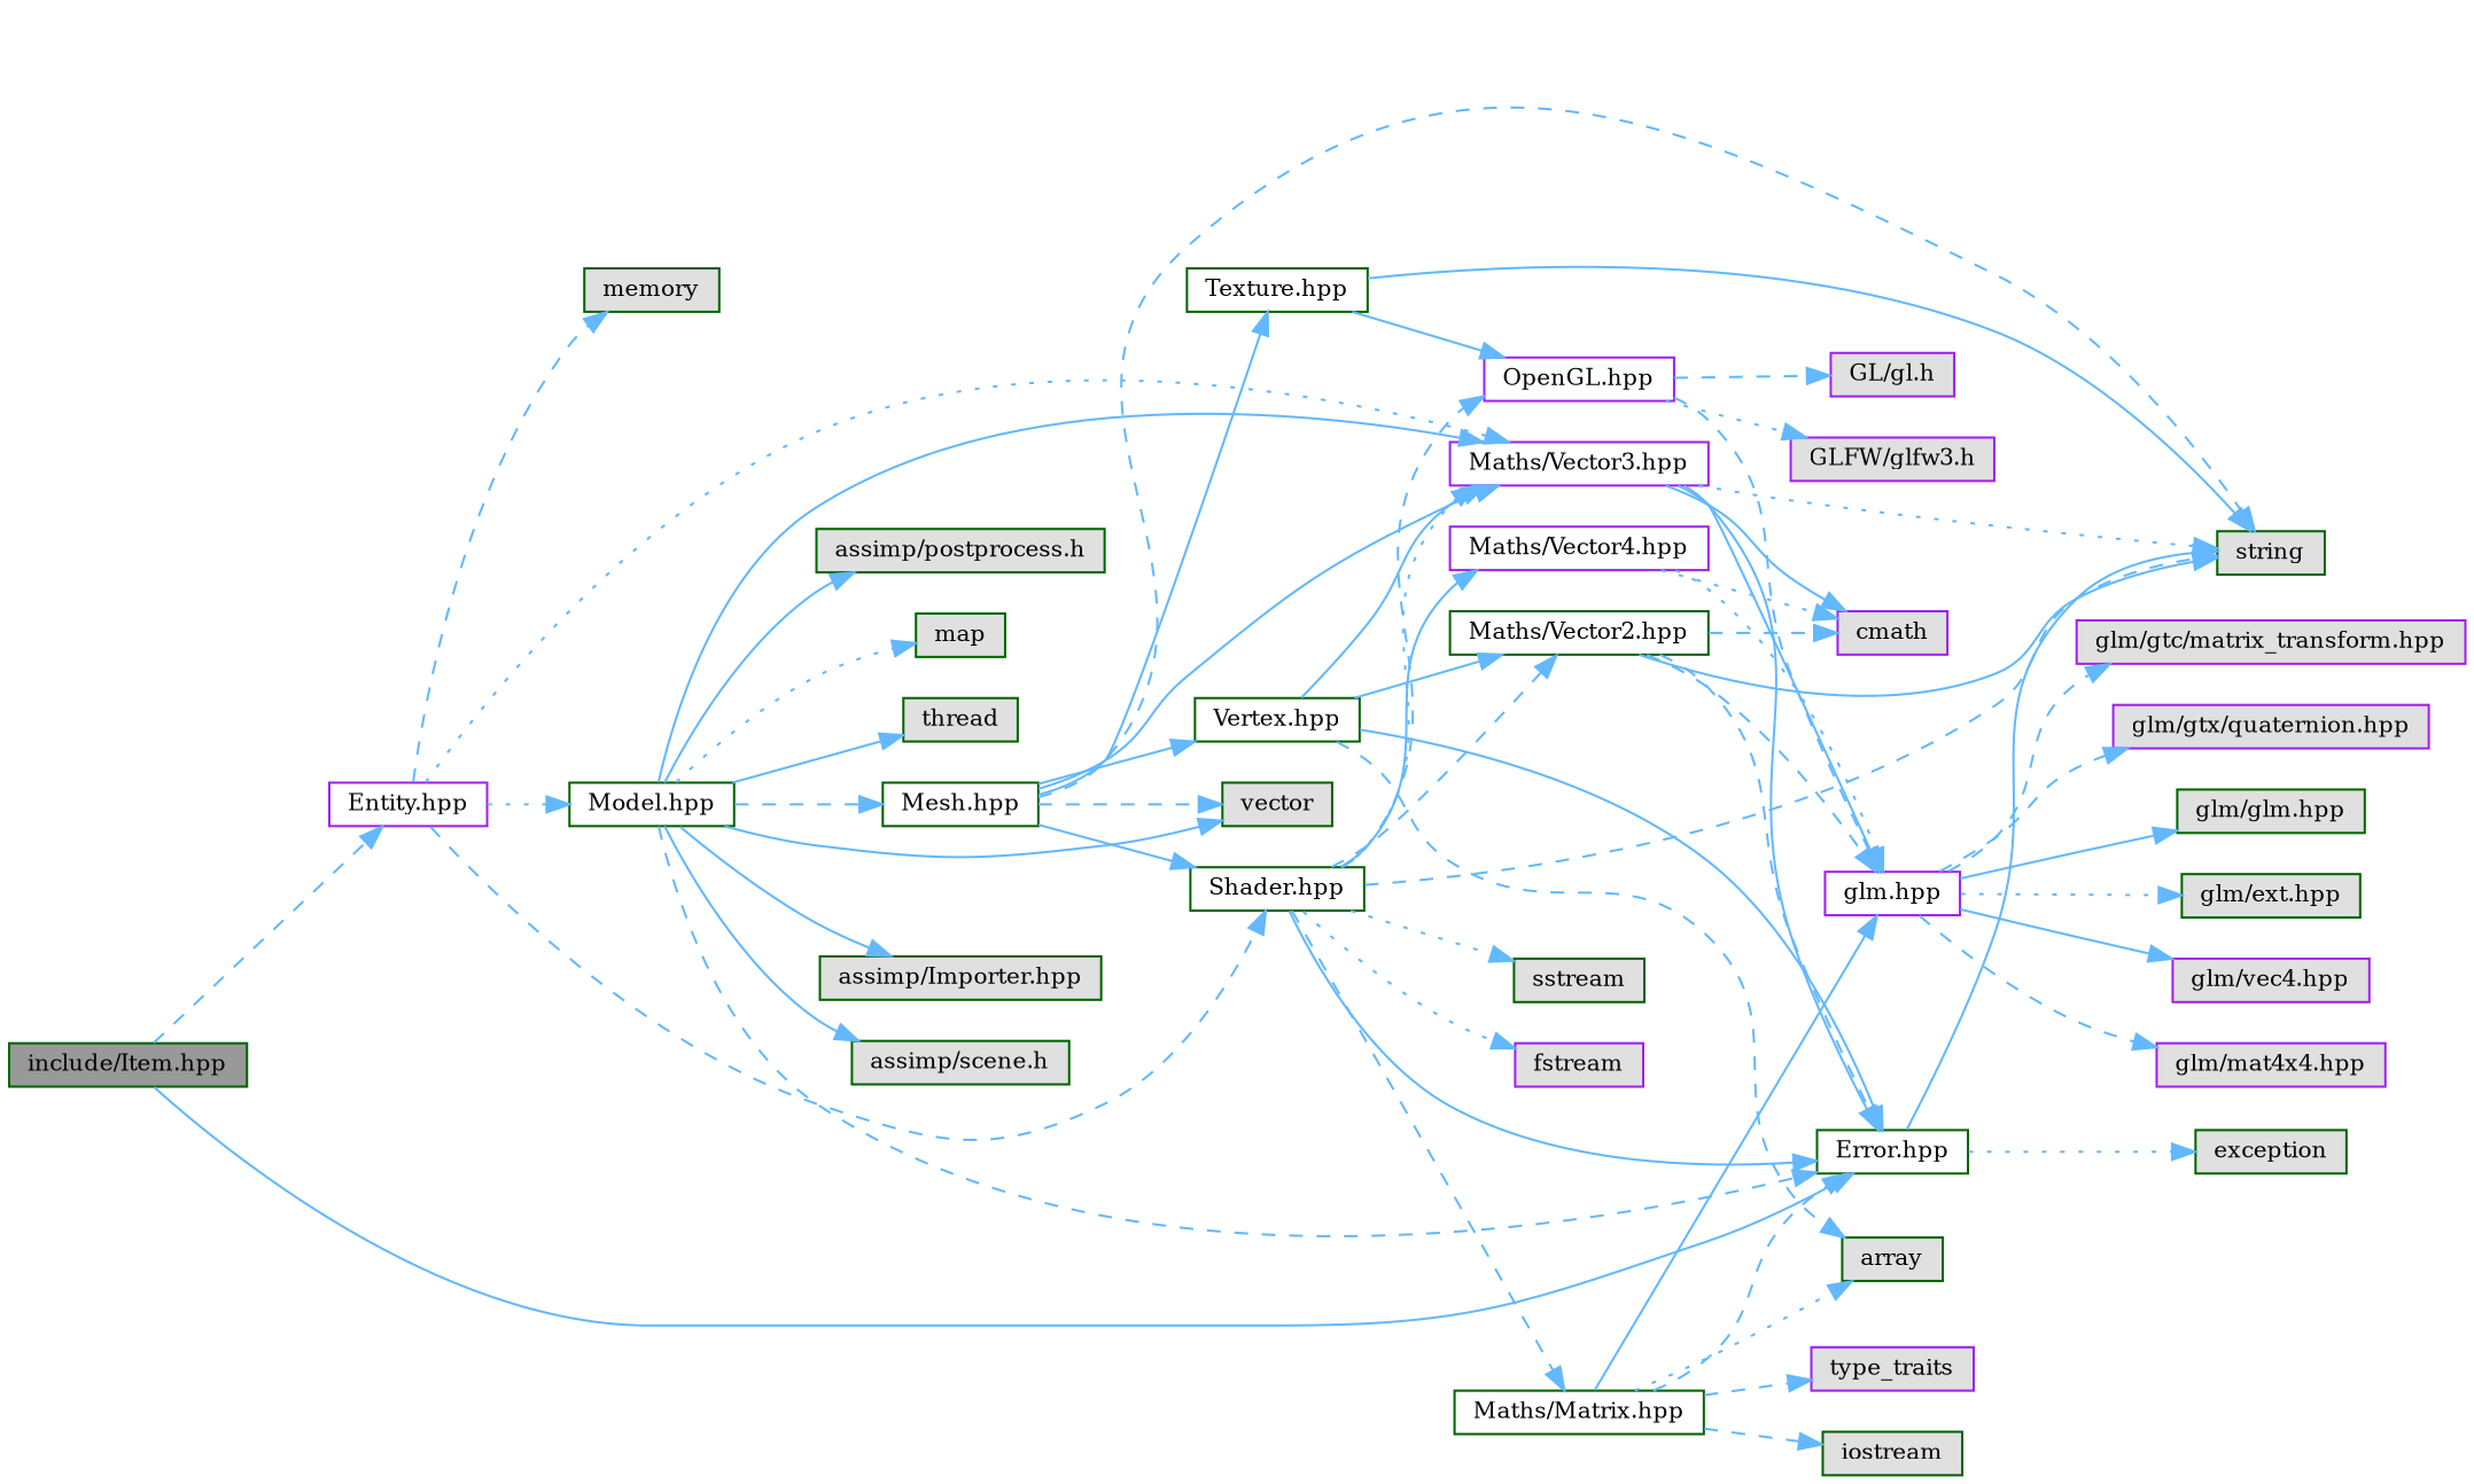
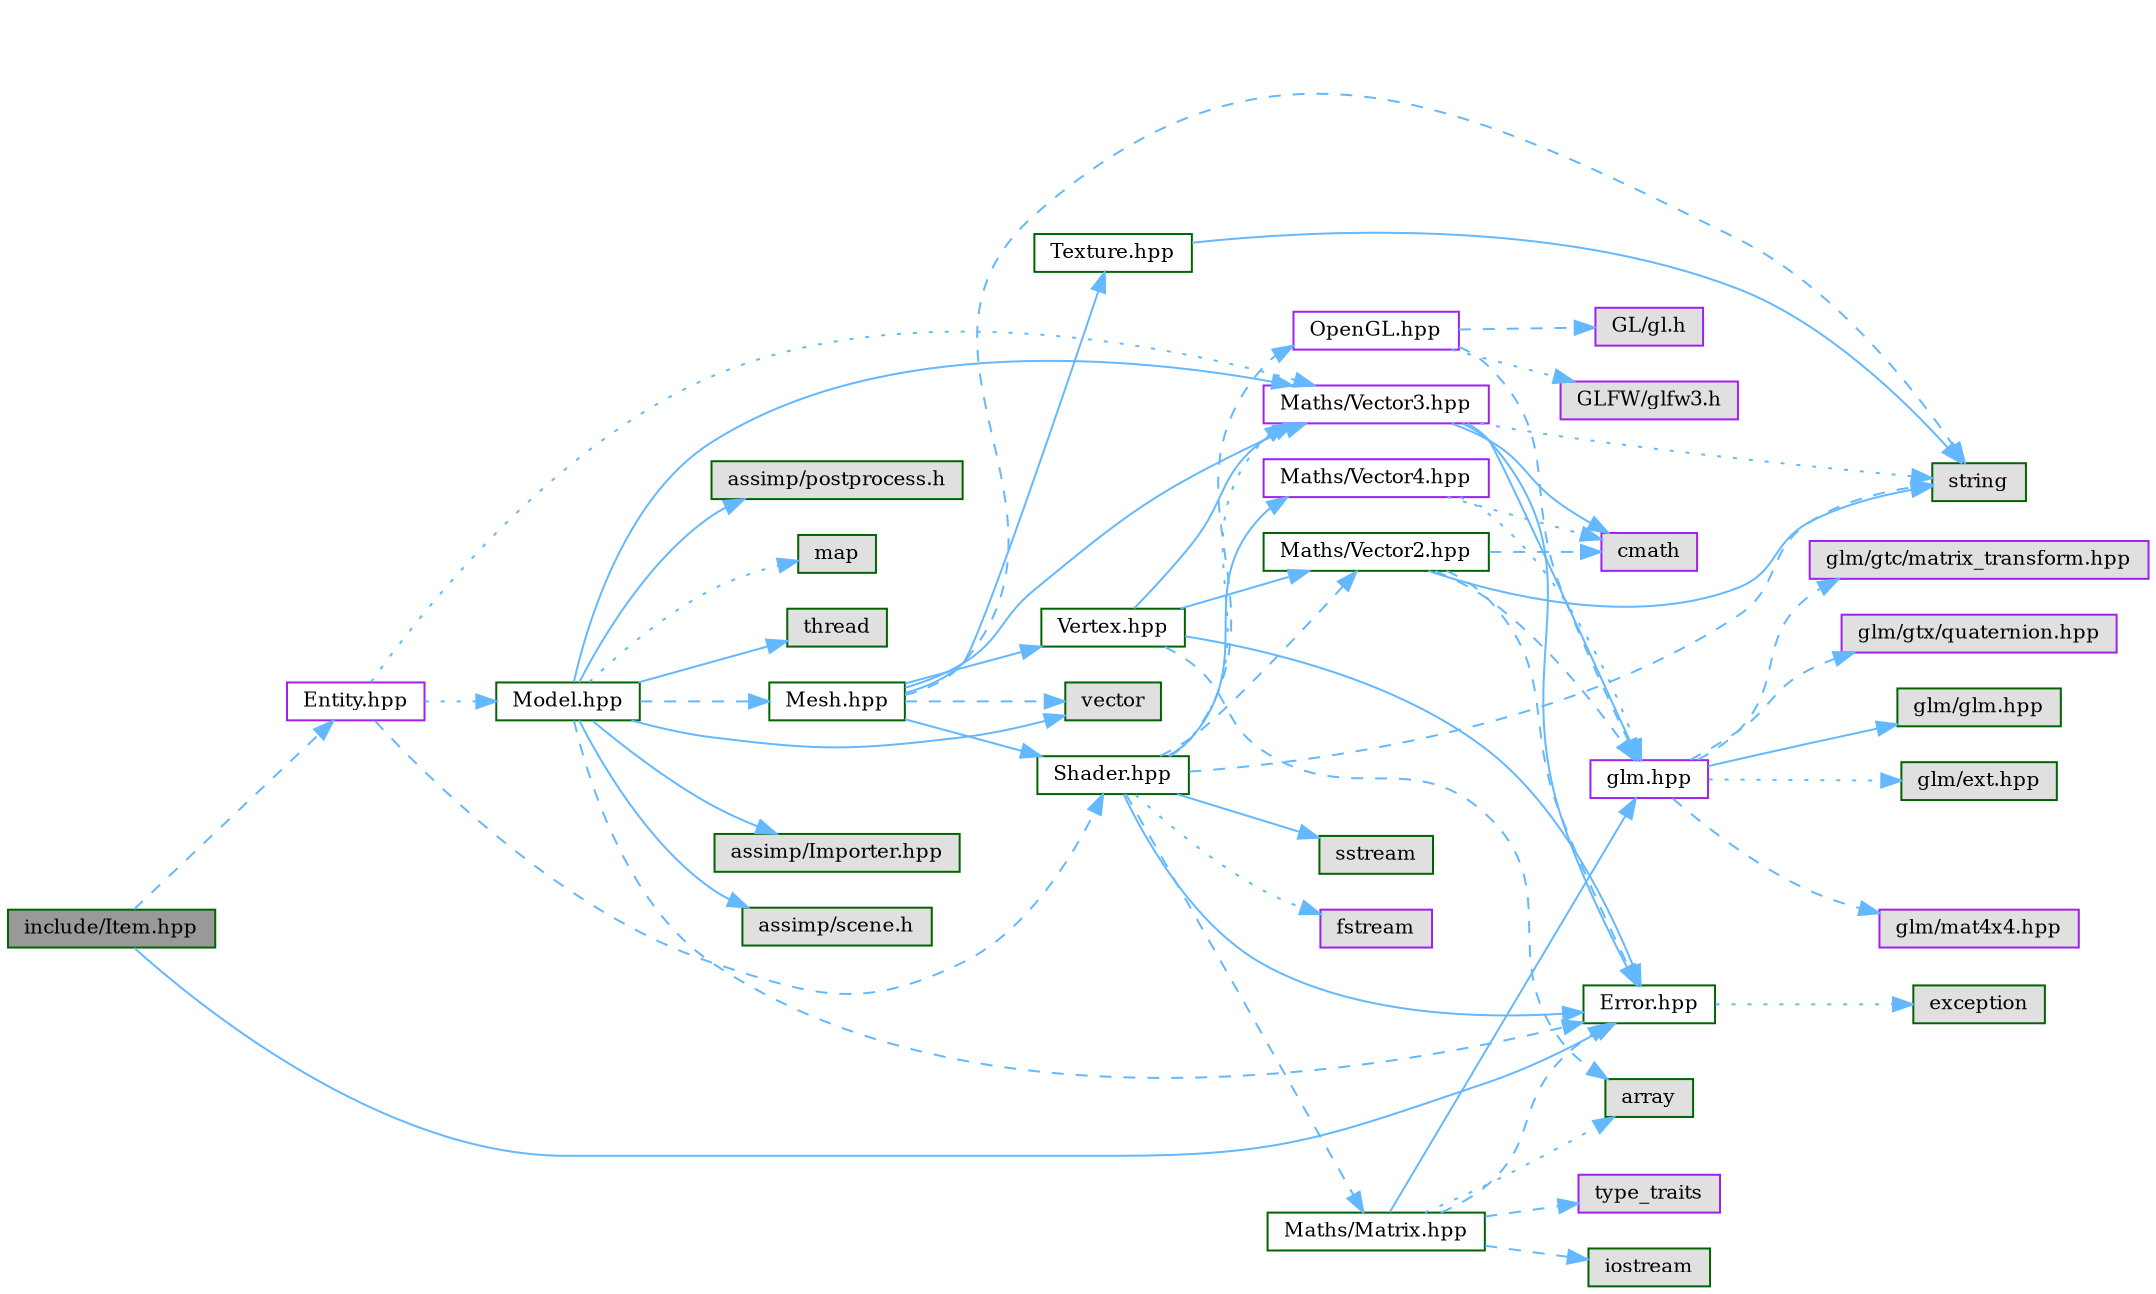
  digraph {
    fontname="DejaVu Serif"
    rankdir=LR
    node [color=darkgreen fillcolor="#E0E0E0" fontname="DejaVu Serif" fontsize=10 shape=box style=filled]
    edge [color=steelblue1 fontname="DejaVu Serif" fontsize=10 labelfontname=Helvetica labelfontsize=10 style=solid]
    n1 [fillcolor=grey60 fontcolor=black height=0.2 label="include/Item.hpp" width=0.4]
    n2 [color=purple fillcolor=white height=0.2 label="Entity.hpp" width=0.4]
    n3 [fillcolor=white height=0.2 label="Error.hpp" width=0.4]
    n4 [color=purple fillcolor=white height=0.2 label="Maths/Vector3.hpp" width=0.4]
    n5 [fillcolor=white height=0.2 label="Model.hpp" width=0.4]
    n6 [fillcolor=white height=0.2 label="Shader.hpp" width=0.4]
-   n7 [height=0.2 label=memory width=0.4]
    n8 [height=0.2 label=string width=0.4]
    n9 [height=0.2 label=exception width=0.4]
    n10 [color=purple fillcolor=white height=0.2 label="glm.hpp" width=0.4]
    n11 [color=purple height=0.2 label=cmath width=0.4]
    n12 [fillcolor=white height=0.2 label="Mesh.hpp" width=0.4]
    n13 [height=0.2 label=vector width=0.4]
    n14 [height=0.2 label="assimp/Importer.hpp" width=0.4]
    n15 [height=0.2 label="assimp/scene.h" width=0.4]
    n16 [height=0.2 label="assimp/postprocess.h" width=0.4]
    n17 [height=0.2 label=map width=0.4]
    n18 [height=0.2 label=thread width=0.4]
    n19 [color=purple fillcolor=white height=0.2 label="OpenGL.hpp" width=0.4]
    n20 [fillcolor=white height=0.2 label="Maths/Matrix.hpp" width=0.4]
    n21 [fillcolor=white height=0.2 label="Maths/Vector2.hpp" width=0.4]
    n22 [color=purple fillcolor=white height=0.2 label="Maths/Vector4.hpp" width=0.4]
    n23 [color=purple height=0.2 label=fstream width=0.4]
    n24 [height=0.2 label=sstream width=0.4]
    n25 [height=0.2 label="glm/glm.hpp" width=0.4]
    n26 [height=0.2 label="glm/ext.hpp" width=0.4]
-   n27 [color=purple height=0.2 label="glm/vec4.hpp" width=0.4]
    n28 [color=purple height=0.2 label="glm/mat4x4.hpp" width=0.4]
    n29 [color=purple height=0.2 label="glm/gtc/matrix_transform.hpp" width=0.4]
    n30 [color=purple height=0.2 label="glm/gtx/quaternion.hpp" width=0.4]
    n31 [fillcolor=white height=0.2 label="Texture.hpp" width=0.4]
    n32 [fillcolor=white height=0.2 label="Vertex.hpp" width=0.4]
    n33 [height=0.2 label=array width=0.4]
    n34 [color=purple height=0.2 label="GL/gl.h" width=0.4]
    n35 [color=purple height=0.2 label="GLFW/glfw3.h" width=0.4]
    n36 [height=0.2 label=iostream width=0.4]
    n37 [color=purple height=0.2 label=type_traits width=0.4]
    n1 -> n2 [style=dashed]
    n1 -> n3
    n2 -> n4 [style=dotted]
    n2 -> n5 [style=dotted]
    n2 -> n6 [style=dashed]
-   n2 -> n7 [style=dashed]
-   n3 -> n8
    n3 -> n9 [style=dotted]
    n4 -> n3
    n4 -> n8 [style=dotted]
    n4 -> n10
    n4 -> n11
    n5 -> n3 [style=dashed]
    n5 -> n4
    n5 -> n12 [style=dashed]
    n5 -> n13
    n5 -> n14
    n5 -> n15
    n5 -> n16
    n5 -> n17 [style=dotted]
    n5 -> n18
    n6 -> n3
    n6 -> n4 [style=dotted]
    n6 -> n8 [style=dashed]
    n6 -> n19 [style=dashed]
    n6 -> n20 [style=dashed]
    n6 -> n21 [style=dashed]
    n6 -> n22
    n6 -> n23 [style=dotted]
-   n6 -> n24 [style=dotted]
+   n6 -> n24
    n10 -> n25
    n10 -> n26 [style=dotted]
-   n10 -> n27
    n10 -> n28 [style=dashed]
    n10 -> n29 [style=dashed]
    n10 -> n30 [style=dashed]
    n12 -> n4
    n12 -> n6
    n12 -> n8 [style=dashed]
    n12 -> n13 [style=dashed]
    n12 -> n31
    n12 -> n32
    n19 -> n10 [style=dashed]
    n19 -> n34 [style=dashed]
    n19 -> n35 [style=dotted]
    n20 -> n3 [style=dashed]
    n20 -> n10
    n20 -> n33 [style=dotted]
    n20 -> n36 [style=dashed]
    n20 -> n37 [style=dashed]
    n21 -> n3 [style=dashed]
    n21 -> n8
    n21 -> n10 [style=dashed]
    n21 -> n11 [style=dashed]
    n22 -> n10 [style=dotted]
    n22 -> n11 [style=dotted]
    n31 -> n8
-   n31 -> n19
    n32 -> n3
    n32 -> n4
    n32 -> n21
    n32 -> n33 [style=dashed]
  }
